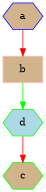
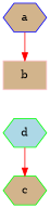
  digraph {
    node [color=green fillcolor=tan shape=hexagon style=filled]
    edge [color=red]
    a [color=blue]
    b [color=pink shape=box]
    d [fillcolor=lightblue]
    c
    a -> b
-   b -> d [color=green]
    d -> c
  }
